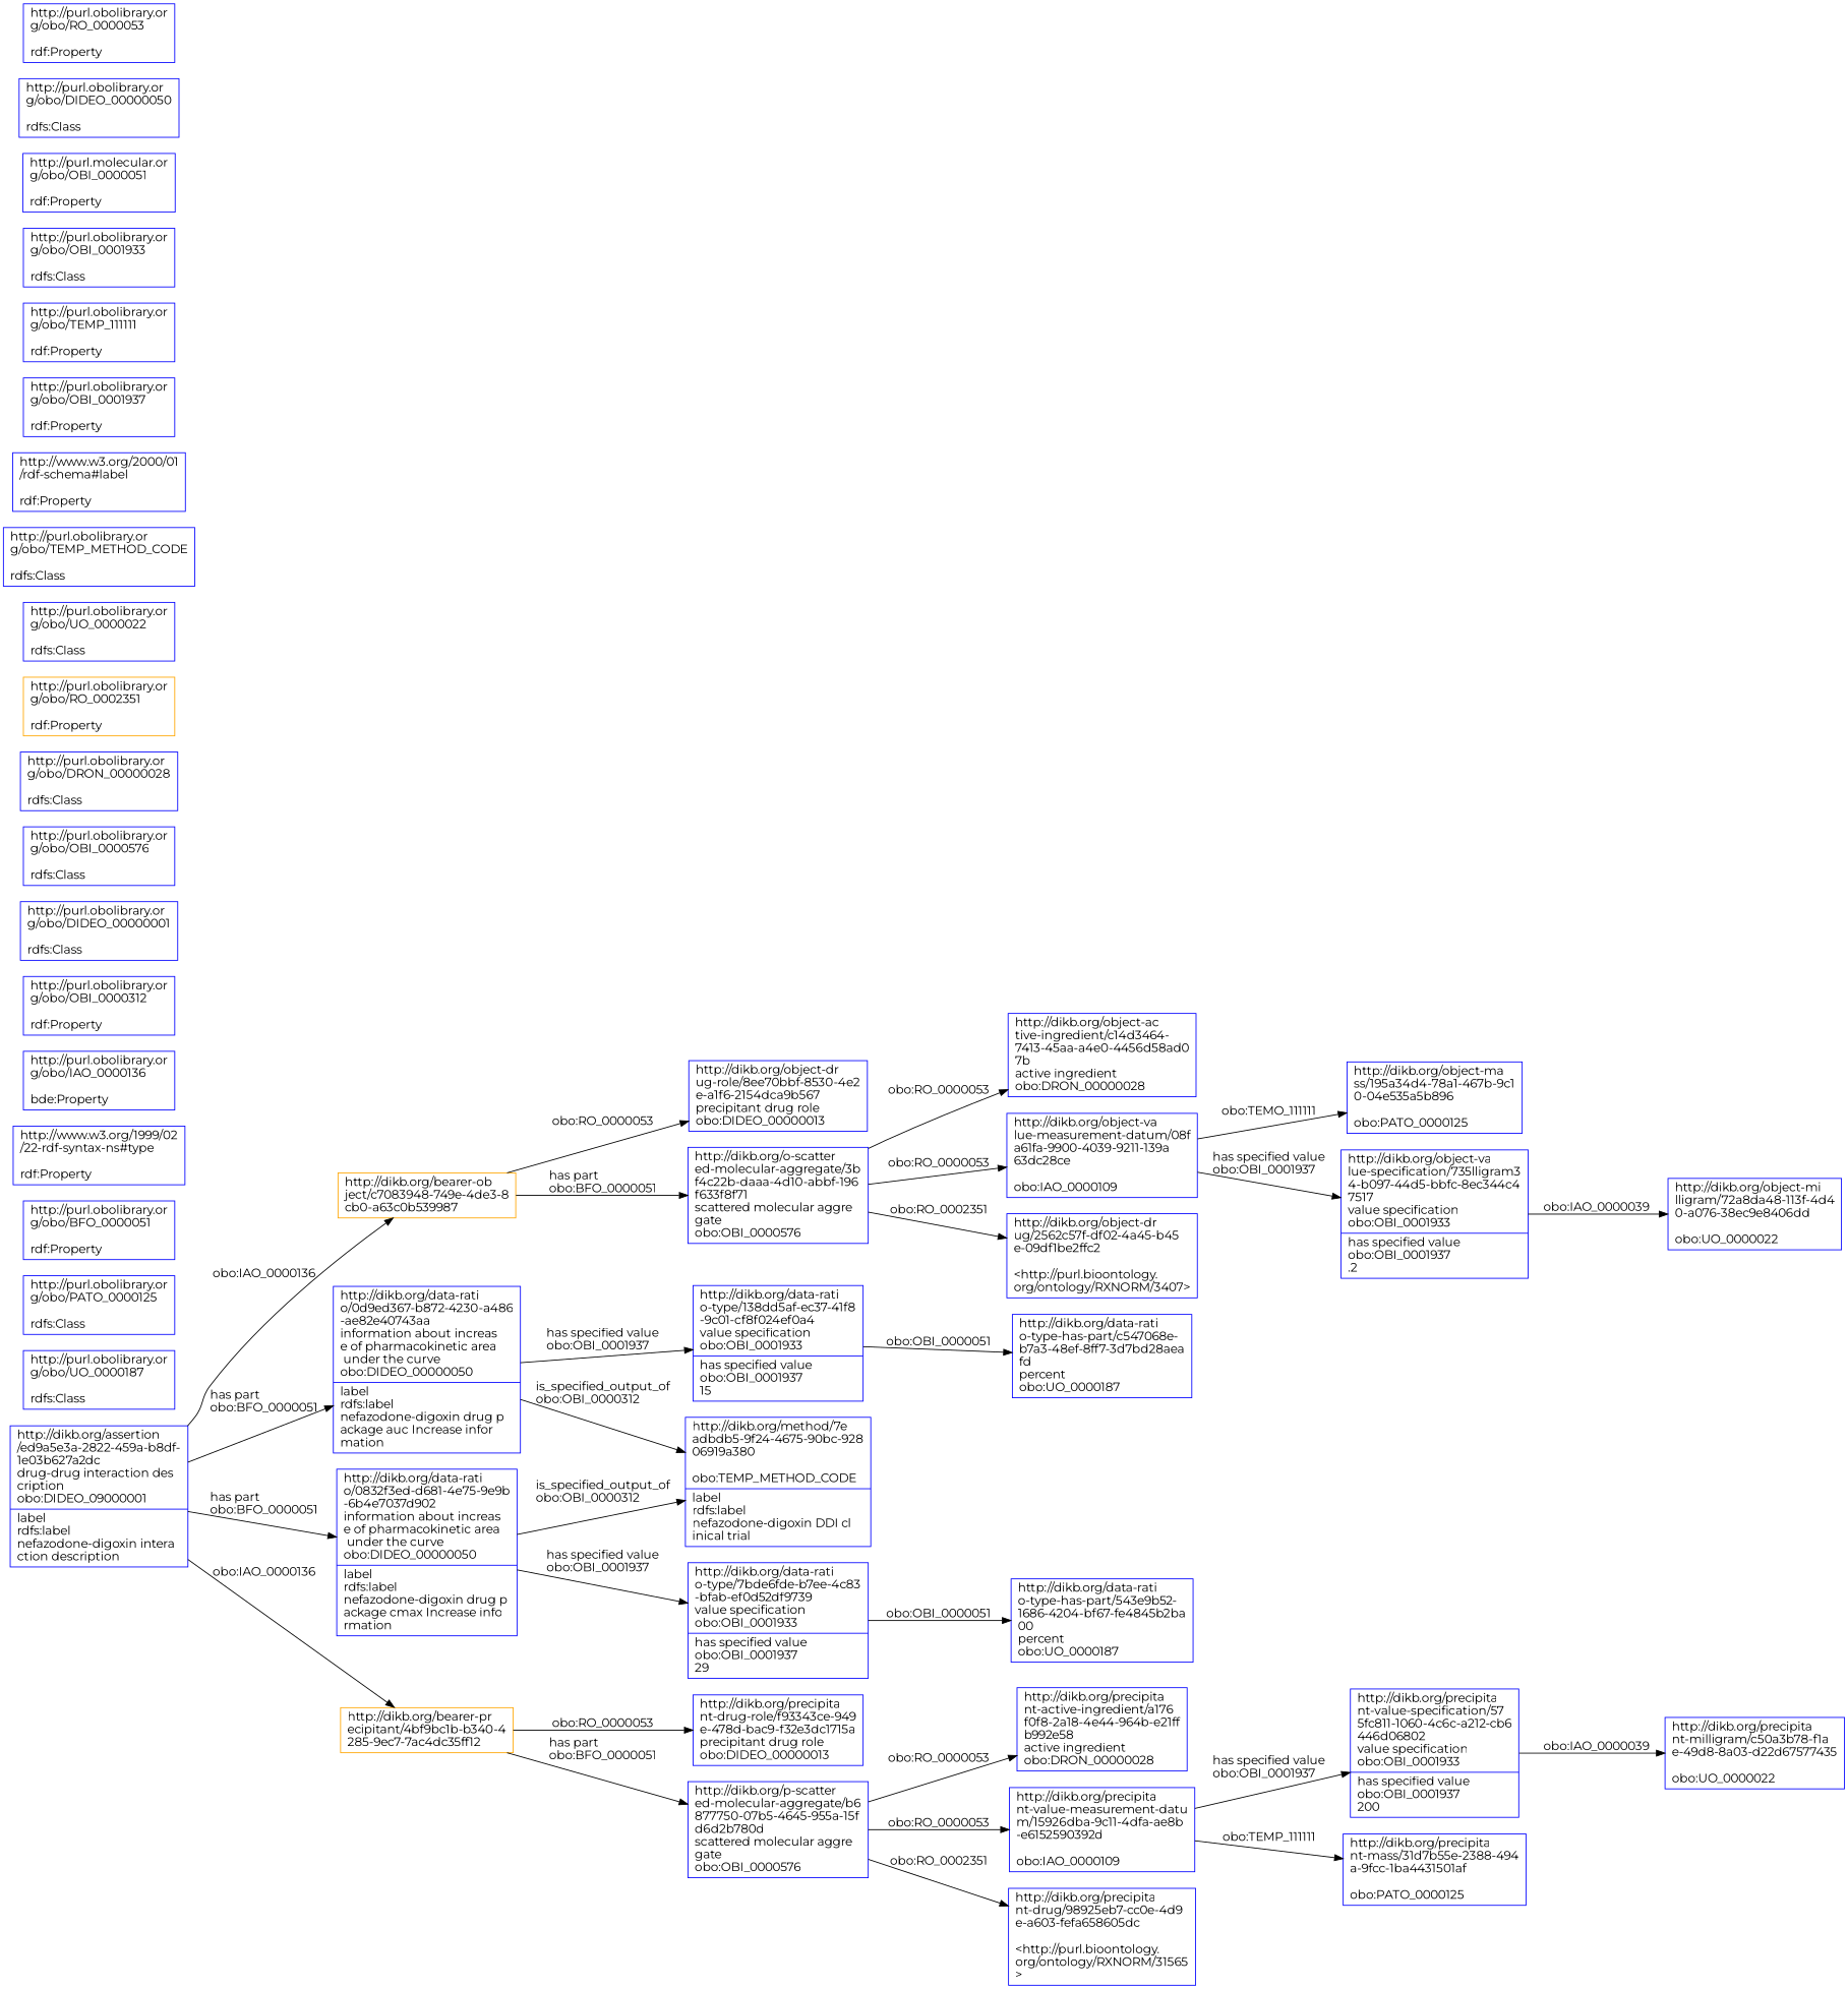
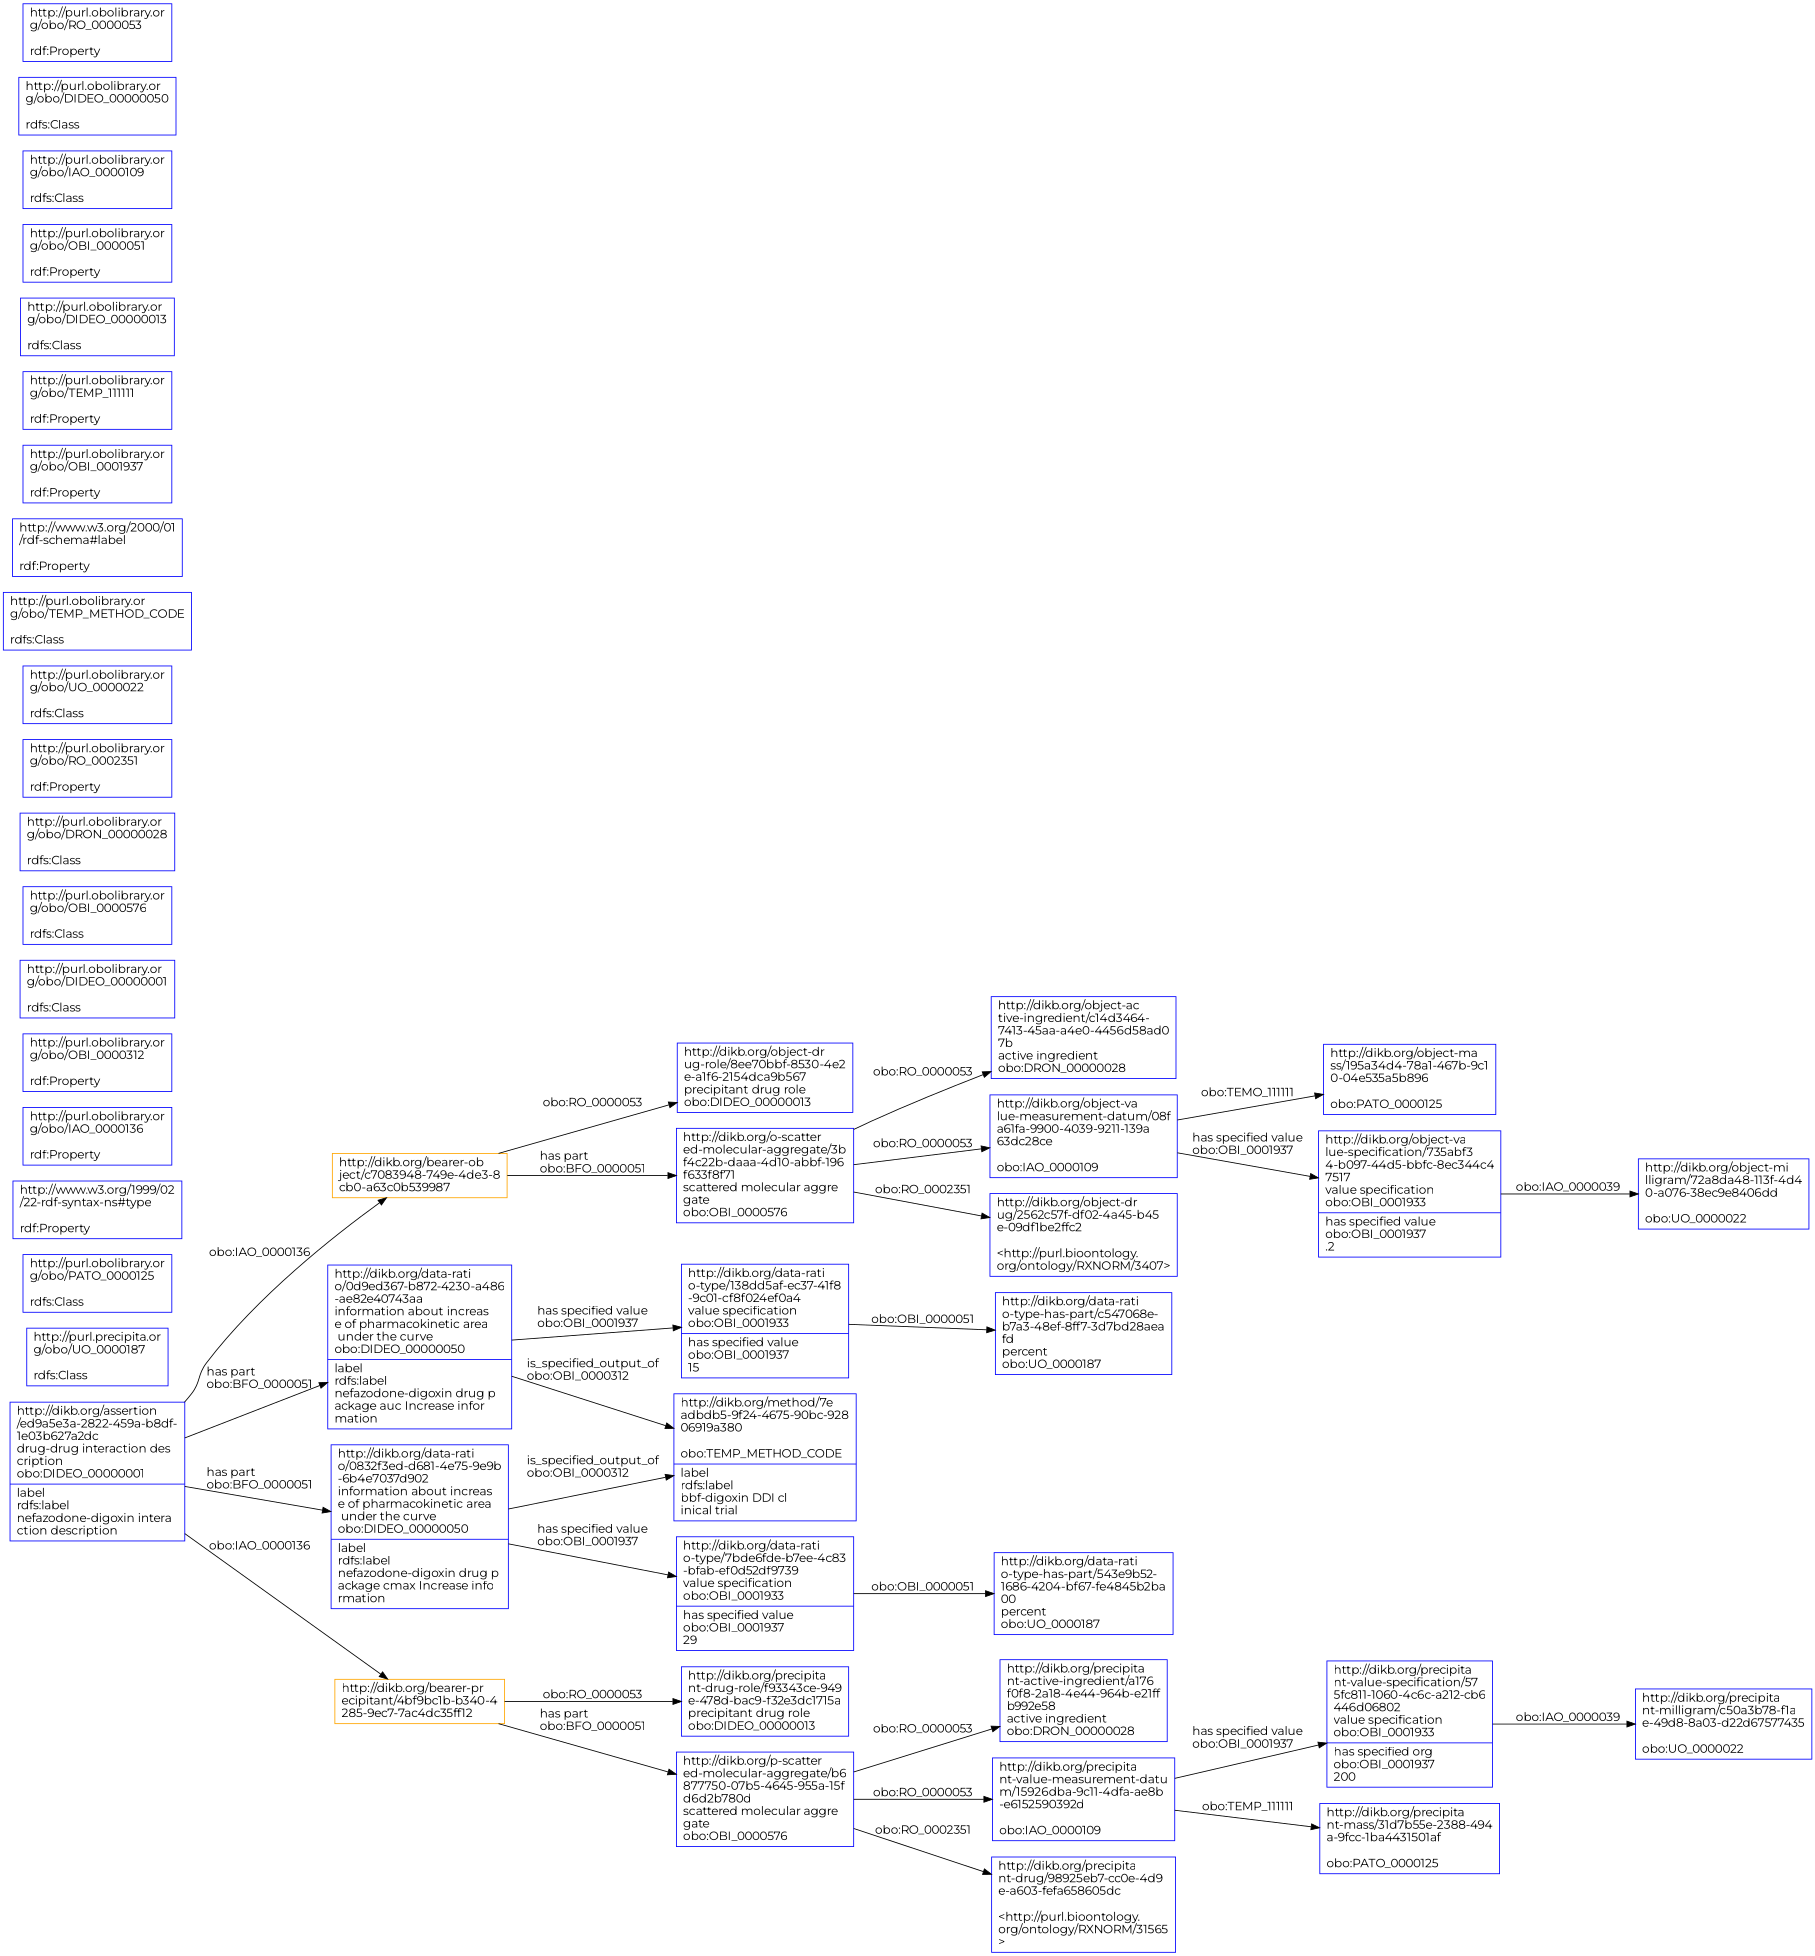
  digraph {
    fontname=Montserrat
    rankdir=LR
    node [color=blue fontname=Montserrat shape=record]
    edge [fontname=Montserrat]
    n1 [label="http://dikb.org/data-rati\lo-type/138dd5af-ec37-41f8\l-9c01-cf8f024ef0a4\lvalue specification\lobo:OBI_0001933\l|has specified value\lobo:OBI_0001937\l15\l"]
    n2 [label="http://dikb.org/data-rati\lo-type-has-part/c547068e-\lb7a3-48ef-8ff7-3d7bd28aea\lfd\lpercent\lobo:UO_0000187\l"]
-   n3 [label="http://purl.obolibrary.or\lg/obo/UO_0000187\l\lrdfs:Class\l"]
+   n3 [label="http://purl.precipita.or\lg/obo/UO_0000187\l\lrdfs:Class\l"]
    n4 [label="http://purl.obolibrary.or\lg/obo/PATO_0000125\l\lrdfs:Class\l"]
    n5 [label="http://dikb.org/object-mi\llligram/72a8da48-113f-4d4\l0-a076-38ec9e8406dd\l\lobo:UO_0000022\l"]
    n6 [label="http://dikb.org/object-dr\lug-role/8ee70bbf-8530-4e2\le-a1f6-2154dca9b567\lprecipitant drug role\lobo:DIDEO_00000013\l"]
    n7 [label="http://dikb.org/precipita\lnt-active-ingredient/a176\lf0f8-2a18-4e44-964b-e21ff\lb992e58\lactive ingredient\lobo:DRON_00000028\l"]
    n8 [label="http://dikb.org/precipita\lnt-drug-role/f93343ce-949\le-478d-bac9-f32e3dc1715a\lprecipitant drug role\lobo:DIDEO_00000013\l"]
    n9 [label="http://dikb.org/object-ma\lss/195a34d4-78a1-467b-9c1\l0-04e535a5b896\l\lobo:PATO_0000125\l"]
-   n10 [label="http://purl.obolibrary.or\lg/obo/BFO_0000051\l\lrdf:Property\l"]
-   n11 [label="http://dikb.org/assertion\l/ed9a5e3a-2822-459a-b8df-\l1e03b627a2dc\ldrug-drug interaction des\lcription\lobo:DIDEO_09000001\l|label\lrdfs:label\lnefazodone-digoxin intera\lction description\l"]
+   n11 [label="http://dikb.org/assertion\l/ed9a5e3a-2822-459a-b8df-\l1e03b627a2dc\ldrug-drug interaction des\lcription\lobo:DIDEO_00000001\l|label\lrdfs:label\lnefazodone-digoxin intera\lction description\l"]
    n12 [color=orange label="http://dikb.org/bearer-ob\lject/c7083948-749e-4de3-8\lcb0-a63c0b539987\l"]
    n13 [label="http://dikb.org/data-rati\lo/0d9ed367-b872-4230-a486\l-ae82e40743aa\linformation about increas\le of pharmacokinetic area\l under the curve\lobo:DIDEO_00000050\l|label\lrdfs:label\lnefazodone-digoxin drug p\lackage auc Increase infor\lmation\l"]
    n14 [label="http://dikb.org/data-rati\lo/0832f3ed-d681-4e75-9e9b\l-6b4e7037d902\linformation about increas\le of pharmacokinetic area\l under the curve\lobo:DIDEO_00000050\l|label\lrdfs:label\lnefazodone-digoxin drug p\lackage cmax Increase info\lrmation\l"]
    n15 [color=orange label="http://dikb.org/bearer-pr\lecipitant/4bf9bc1b-b340-4\l285-9ec7-7ac4dc35ff12\l"]
    n16 [label="http://dikb.org/o-scatter\led-molecular-aggregate/3b\lf4c22b-daaa-4d10-abbf-196\lf633f8f71\lscattered molecular aggre\lgate\lobo:OBI_0000576\l"]
-   n17 [label="http://dikb.org/method/7e\ladbdb5-9f24-4675-90bc-928\l06919a380\l\lobo:TEMP_METHOD_CODE\l|label\lrdfs:label\lnefazodone-digoxin DDI cl\linical trial\l"]
+   n17 [label="http://dikb.org/method/7e\ladbdb5-9f24-4675-90bc-928\l06919a380\l\lobo:TEMP_METHOD_CODE\l|label\lrdfs:label\lbbf-digoxin DDI cl\linical trial\l"]
    n18 [label="http://dikb.org/data-rati\lo-type/7bde6fde-b7ee-4c83\l-bfab-ef0d52df9739\lvalue specification\lobo:OBI_0001933\l|has specified value\lobo:OBI_0001937\l29\l"]
    n19 [label="http://dikb.org/p-scatter\led-molecular-aggregate/b6\l877750-07b5-4645-955a-15f\ld6d2b780d\lscattered molecular aggre\lgate\lobo:OBI_0000576\l"]
    n20 [label="http://dikb.org/object-ac\ltive-ingredient/c14d3464-\l7413-45aa-a4e0-4456d58ad0\l7b\lactive ingredient\lobo:DRON_00000028\l"]
    n21 [label="http://dikb.org/object-va\llue-measurement-datum/08f\la61fa-9900-4039-9211-139a\l63dc28ce\l\lobo:IAO_0000109\l"]
    n22 [label="http://dikb.org/object-dr\lug/2562c57f-df02-4a45-b45\le-09df1be2ffc2\l\l\<http://purl.bioontology.\lorg/ontology/RXNORM/3407\>\l"]
    n23 [label="http://dikb.org/data-rati\lo-type-has-part/543e9b52-\l1686-4204-bf67-fe4845b2ba\l00\lpercent\lobo:UO_0000187\l"]
    n24 [label="http://dikb.org/precipita\lnt-value-measurement-datu\lm/15926dba-9c11-4dfa-ae8b\l-e6152590392d\l\lobo:IAO_0000109\l"]
    n25 [label="http://dikb.org/precipita\lnt-drug/98925eb7-cc0e-4d9\le-a603-fefa658605dc\l\l\<http://purl.bioontology.\lorg/ontology/RXNORM/31565\l\>\l"]
    n26 [label="http://www.w3.org/1999/02\l/22-rdf-syntax-ns#type\l\lrdf:Property\l"]
-   n27 [label="http://dikb.org/precipita\lnt-value-specification/57\l5fc811-1060-4c6c-a212-cb6\l446d06802\lvalue specification\lobo:OBI_0001933\l|has specified value\lobo:OBI_0001937\l200\l"]
+   n27 [label="http://dikb.org/precipita\lnt-value-specification/57\l5fc811-1060-4c6c-a212-cb6\l446d06802\lvalue specification\lobo:OBI_0001933\l|has specified org\lobo:OBI_0001937\l200\l"]
    n28 [label="http://dikb.org/precipita\lnt-milligram/c50a3b78-f1a\le-49d8-8a03-d22d67577435\l\lobo:UO_0000022\l"]
-   n29 [label="http://purl.obolibrary.or\lg/obo/IAO_0000136\l\lbde:Property\l"]
+   n29 [label="http://purl.obolibrary.or\lg/obo/IAO_0000136\l\lrdf:Property\l"]
    n30 [label="http://purl.obolibrary.or\lg/obo/OBI_0000312\l\lrdf:Property\l"]
    n31 [label="http://purl.obolibrary.or\lg/obo/DIDEO_00000001\l\lrdfs:Class\l"]
    n32 [label="http://dikb.org/precipita\lnt-mass/31d7b55e-2388-494\la-9fcc-1ba4431501af\l\lobo:PATO_0000125\l"]
    n33 [label="http://purl.obolibrary.or\lg/obo/OBI_0000576\l\lrdfs:Class\l"]
-   n34 [label="http://dikb.org/object-va\llue-specification/735lligram3\l4-b097-44d5-bbfc-8ec344c4\l7517\lvalue specification\lobo:OBI_0001933\l|has specified value\lobo:OBI_0001937\l.2\l"]
+   n34 [label="http://dikb.org/object-va\llue-specification/735abf3\l4-b097-44d5-bbfc-8ec344c4\l7517\lvalue specification\lobo:OBI_0001933\l|has specified value\lobo:OBI_0001937\l.2\l"]
    n35 [label="http://purl.obolibrary.or\lg/obo/DRON_00000028\l\lrdfs:Class\l"]
-   n36 [color=orange label="http://purl.obolibrary.or\lg/obo/RO_0002351\l\lrdf:Property\l"]
+   n36 [label="http://purl.obolibrary.or\lg/obo/RO_0002351\l\lrdf:Property\l"]
    n37 [label="http://purl.obolibrary.or\lg/obo/UO_0000022\l\lrdfs:Class\l"]
    n38 [label="http://purl.obolibrary.or\lg/obo/TEMP_METHOD_CODE\l\lrdfs:Class\l"]
    n39 [label="http://www.w3.org/2000/01\l/rdf-schema#label\l\lrdf:Property\l"]
    n40 [label="http://purl.obolibrary.or\lg/obo/OBI_0001937\l\lrdf:Property\l"]
    n41 [label="http://purl.obolibrary.or\lg/obo/TEMP_111111\l\lrdf:Property\l"]
-   n42 [label="http://purl.obolibrary.or\lg/obo/OBI_0001933\l\lrdfs:Class\l"]
-   n44 [label="http://purl.molecular.or\lg/obo/OBI_0000051\l\lrdf:Property\l"]
+   n43 [label="http://purl.obolibrary.or\lg/obo/DIDEO_00000013\l\lrdfs:Class\l"]
+   n44 [label="http://purl.obolibrary.or\lg/obo/OBI_0000051\l\lrdf:Property\l"]
+   n45 [label="http://purl.obolibrary.or\lg/obo/IAO_0000109\l\lrdfs:Class\l"]
    n46 [label="http://purl.obolibrary.or\lg/obo/DIDEO_00000050\l\lrdfs:Class\l"]
    n47 [label="http://purl.obolibrary.or\lg/obo/RO_0000053\l\lrdf:Property\l"]
    n1 -> n2 [label="\lobo:OBI_0000051\l"]
    n11 -> n12 [label="\lobo:IAO_0000136\l"]
    n11 -> n13 [label="has part\lobo:BFO_0000051\l"]
    n11 -> n14 [label="has part\lobo:BFO_0000051\l"]
    n11 -> n15 [label="\lobo:IAO_0000136\l"]
    n12 -> n6 [label="\lobo:RO_0000053\l"]
    n12 -> n16 [label="has part\lobo:BFO_0000051\l"]
    n13 -> n1 [label="has specified value\lobo:OBI_0001937\l"]
    n13 -> n17 [label="is_specified_output_of\lobo:OBI_0000312\l"]
    n14 -> n17 [label="is_specified_output_of\lobo:OBI_0000312\l"]
    n14 -> n18 [label="has specified value\lobo:OBI_0001937\l"]
    n15 -> n8 [label="\lobo:RO_0000053\l"]
    n15 -> n19 [label="has part\lobo:BFO_0000051\l"]
    n16 -> n20 [label="\lobo:RO_0000053\l"]
    n16 -> n21 [label="\lobo:RO_0000053\l"]
    n16 -> n22 [label="\lobo:RO_0002351\l"]
    n18 -> n23 [label="\lobo:OBI_0000051\l"]
    n19 -> n7 [label="\lobo:RO_0000053\l"]
    n19 -> n24 [label="\lobo:RO_0000053\l"]
    n19 -> n25 [label="\lobo:RO_0002351\l"]
    n21 -> n9 [label="\lobo:TEMO_111111\l"]
    n21 -> n34 [label="has specified value\lobo:OBI_0001937\l"]
    n24 -> n27 [label="has specified value\lobo:OBI_0001937\l"]
    n24 -> n32 [label="\lobo:TEMP_111111\l"]
    n27 -> n28 [label="\lobo:IAO_0000039\l"]
    n34 -> n5 [label="\lobo:IAO_0000039\l"]
  }
